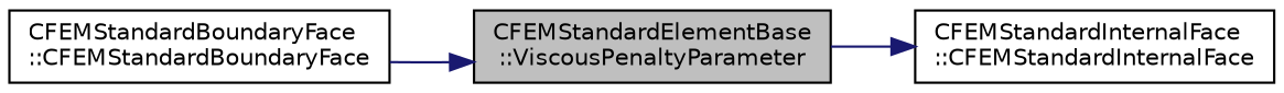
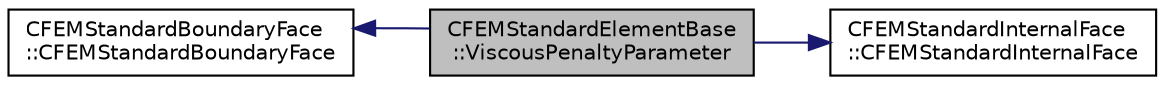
  digraph {
    rankdir=RL
    node [color=black fillcolor=white fontname=Helvetica fontsize=10 shape=record style=filled]
    edge [color=midnightblue dir=back fontname=Helvetica fontsize=10 labelfontname=Helvetica labelfontsize=10 style=solid]
    n1 [fillcolor=grey75 fontcolor=black height=0.2 label="CFEMStandardElementBase\l::ViscousPenaltyParameter" width=0.4]
    n2 [height=0.2 label="CFEMStandardBoundaryFace\l::CFEMStandardBoundaryFace" width=0.4]
    n3 [height=0.2 label="CFEMStandardInternalFace\l::CFEMStandardInternalFace" width=0.4]
-   n1 -> n2
+   n2 -> n1
    n3 -> n1
  }
